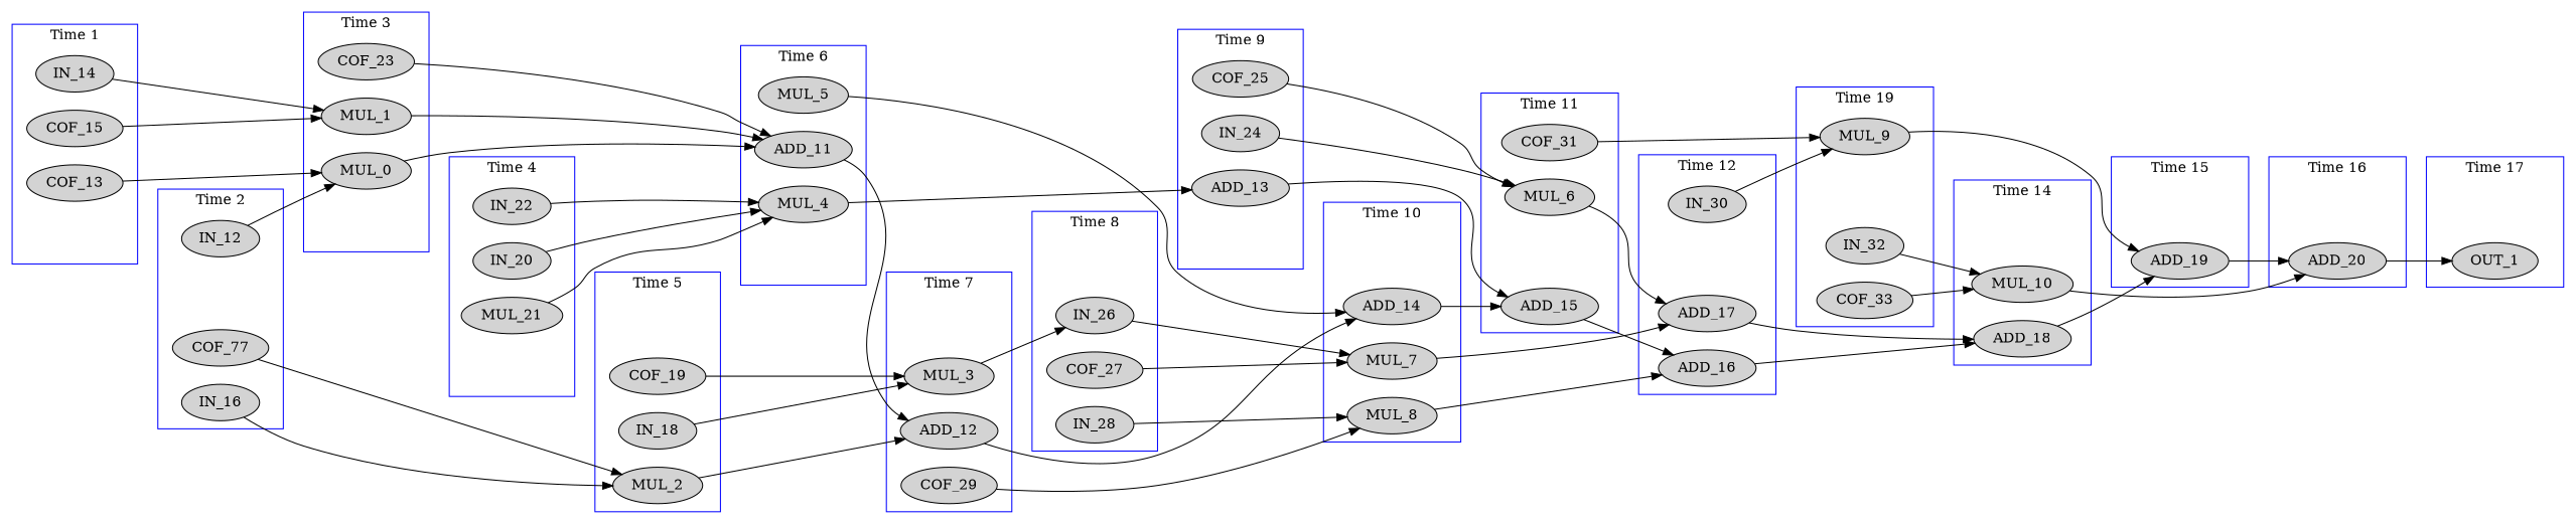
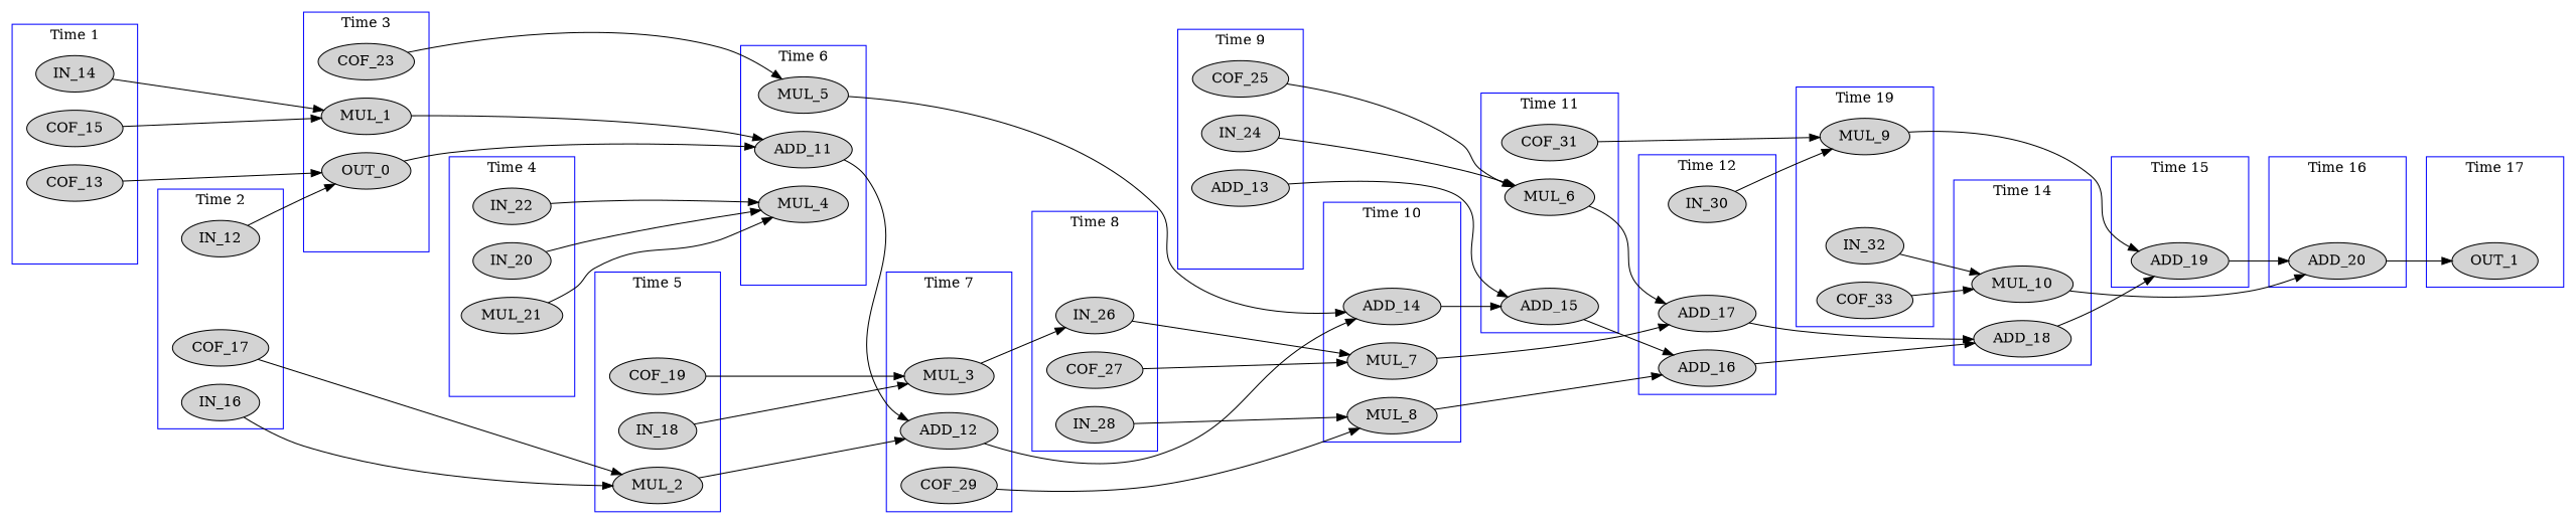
  digraph {
    fontname="DejaVu Serif"
    newrank=true
    rankdir=LR
    node [fontname="DejaVu Serif" style=filled]
    edge [fontname="DejaVu Serif"]
    pseudo_1 [style=invis]
    COF_13
    IN_14
    COF_15
    pseudo_2 [style=invis]
    IN_12
    IN_16
-   COF_17 [label=COF_77]
+   COF_17
    pseudo_14 [style=invis]
    MUL_10
    ADD_18
    pseudo_3 [style=invis]
-   MUL_0
+   MUL_0 [label=OUT_0]
    MUL_1
    COF_23
    pseudo_4 [style=invis]
    IN_20
    n18 [label=MUL_21]
    IN_22
    pseudo_5 [style=invis]
    MUL_2
    IN_18
    COF_19
    pseudo_6 [style=invis]
    MUL_4
    MUL_5
    ADD_11
    pseudo_7 [style=invis]
    MUL_3
    ADD_12
    COF_29
    pseudo_8 [style=invis]
    IN_26
    COF_27
    IN_28
    pseudo_9 [style=invis]
    ADD_13
    IN_24
    COF_25
    pseudo_10 [style=invis]
    MUL_7
    MUL_8
    ADD_14
    pseudo_11 [style=invis]
    MUL_6
    ADD_15
    COF_31
    pseudo_12 [style=invis]
    ADD_16
    ADD_17
    IN_30
    pseudo_13 [style=invis]
    MUL_9
    IN_32
    COF_33
    pseudo_15 [style=invis]
    ADD_19
    pseudo_16 [style=invis]
    ADD_20
    pseudo_17 [style=invis]
    OUT_1
    subgraph cluster_1 {
      color=blue
      label="Time 1"
      rank=same
      pseudo_1
      COF_13
      IN_14
      COF_15
    }
    subgraph cluster_2 {
      color=blue
      label="Time 2"
      rank=same
      pseudo_2
      IN_12
      IN_16
      COF_17
    }
    subgraph cluster_3 {
      color=blue
      label="Time 14"
      rank=same
      pseudo_14
      MUL_10
      ADD_18
    }
    subgraph cluster_4 {
      color=blue
      label="Time 3"
      rank=same
      pseudo_3
      MUL_0
      MUL_1
      COF_23
    }
    subgraph cluster_5 {
      color=blue
      label="Time 4"
      rank=same
      pseudo_4
      IN_20
      n18
      IN_22
    }
    subgraph cluster_6 {
      color=blue
      label="Time 5"
      rank=same
      pseudo_5
      MUL_2
      IN_18
      COF_19
    }
    subgraph cluster_7 {
      color=blue
      label="Time 6"
      rank=same
      pseudo_6
      MUL_4
      MUL_5
      ADD_11
    }
    subgraph cluster_8 {
      color=blue
      label="Time 7"
      rank=same
      pseudo_7
      MUL_3
      ADD_12
      COF_29
    }
    subgraph cluster_9 {
      color=blue
      label="Time 8"
      rank=same
      pseudo_8
      IN_26
      COF_27
      IN_28
    }
    subgraph cluster_10 {
      color=blue
      label="Time 9"
      rank=same
      pseudo_9
      ADD_13
      IN_24
      COF_25
    }
    subgraph cluster_11 {
      color=blue
      label="Time 10"
      rank=same
      pseudo_10
      MUL_7
      MUL_8
      ADD_14
    }
    subgraph cluster_12 {
      color=blue
      label="Time 11"
      rank=same
      pseudo_11
      MUL_6
      ADD_15
      COF_31
    }
    subgraph cluster_13 {
      color=blue
      label="Time 12"
      rank=same
      pseudo_12
      ADD_16
      ADD_17
      IN_30
    }
    subgraph cluster_14 {
      color=blue
      label="Time 19"
      rank=same
      pseudo_13
      MUL_9
      IN_32
      COF_33
    }
    subgraph cluster_15 {
      color=blue
      label="Time 15"
      rank=same
      pseudo_15
      ADD_19
    }
    subgraph cluster_16 {
      color=blue
      label="Time 16"
      rank=same
      pseudo_16
      ADD_20
    }
    subgraph cluster_17 {
      color=blue
      label="Time 17"
      rank=same
      pseudo_17
      OUT_1
    }
    pseudo_1 -> pseudo_2 [style=invis]
    COF_13 -> MUL_0
    IN_14 -> MUL_1
    COF_15 -> MUL_1
    pseudo_2 -> pseudo_3 [style=invis]
    IN_12 -> MUL_0
    IN_16 -> MUL_2
    COF_17 -> MUL_2
    pseudo_14 -> pseudo_15 [style=invis]
    MUL_10 -> ADD_20
    ADD_18 -> ADD_19
    pseudo_3 -> pseudo_4 [style=invis]
    MUL_0 -> ADD_11
    MUL_1 -> ADD_11
-   COF_23 -> ADD_11
+   COF_23 -> MUL_5
    pseudo_4 -> pseudo_5 [style=invis]
    IN_20 -> MUL_4
    n18 -> MUL_4
    IN_22 -> MUL_4
    pseudo_5 -> pseudo_6 [style=invis]
    MUL_2 -> ADD_12
    IN_18 -> MUL_3
    COF_19 -> MUL_3
    pseudo_6 -> pseudo_7 [style=invis]
-   MUL_4 -> ADD_13
    MUL_5 -> ADD_14
    ADD_11 -> ADD_12
    pseudo_7 -> pseudo_8 [style=invis]
    MUL_3 -> IN_26
    ADD_12 -> ADD_14
    COF_29 -> MUL_8
    pseudo_8 -> pseudo_9 [style=invis]
    IN_26 -> MUL_7
    COF_27 -> MUL_7
    IN_28 -> MUL_8
    pseudo_9 -> pseudo_10 [style=invis]
    ADD_13 -> ADD_15
    IN_24 -> MUL_6
    COF_25 -> MUL_6
    pseudo_10 -> pseudo_11 [style=invis]
    MUL_7 -> ADD_17
    MUL_8 -> ADD_16
    ADD_14 -> ADD_15
    pseudo_11 -> pseudo_12 [style=invis]
    MUL_6 -> ADD_17
    ADD_15 -> ADD_16
    COF_31 -> MUL_9
    pseudo_12 -> pseudo_13 [style=invis]
    ADD_16 -> ADD_18
    ADD_17 -> ADD_18
    IN_30 -> MUL_9
    pseudo_13 -> pseudo_14 [style=invis]
    MUL_9 -> ADD_19
    IN_32 -> MUL_10
    COF_33 -> MUL_10
    pseudo_15 -> pseudo_16 [style=invis]
    ADD_19 -> ADD_20
    pseudo_16 -> pseudo_17 [style=invis]
    ADD_20 -> OUT_1
  }
